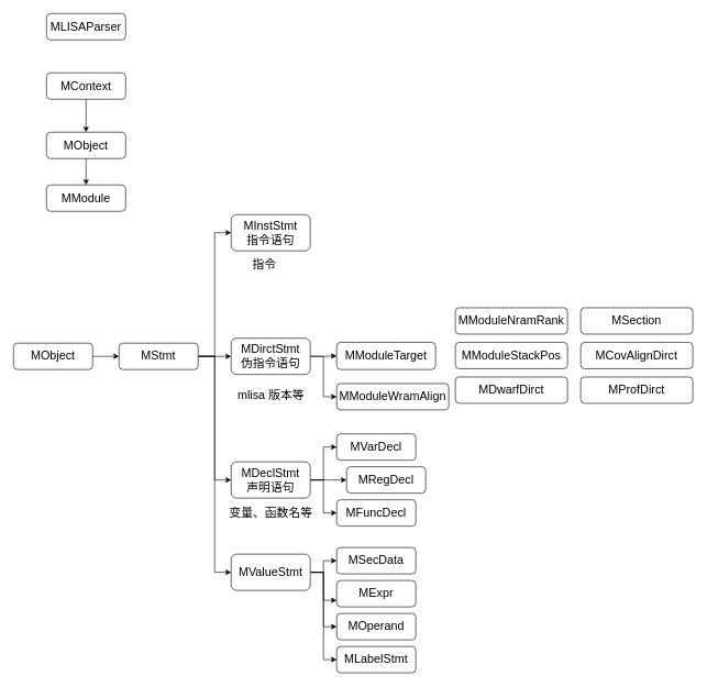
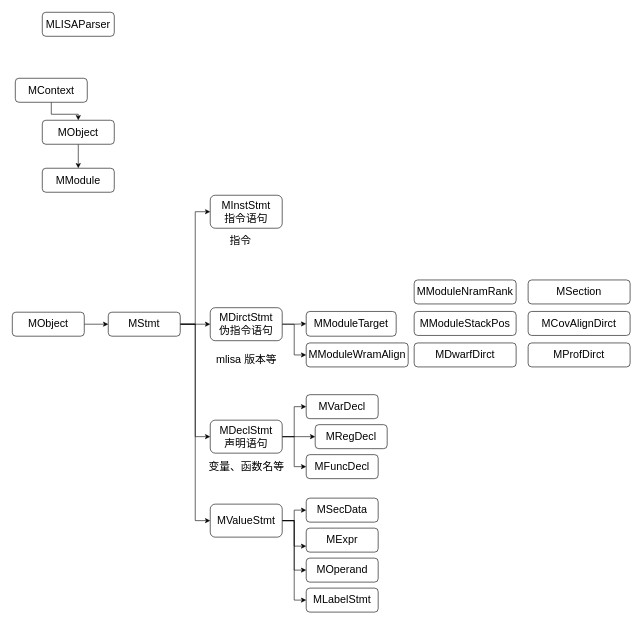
  <mxCell id="0" />
  <mxCell id="1" parent="0" />
  <mxCell id="2" value="&lt;font style=&quot;font-size: 18px;&quot;&gt;MLISAParser&lt;/font&gt;" style="rounded=1;whiteSpace=wrap;html=1;fontSize=12;glass=0;strokeWidth=1;shadow=0;" parent="1" vertex="1"><mxGeometry x="70" y="20" width="120" height="40" as="geometry" /></mxCell>
  <mxCell id="3" value="&lt;font style=&quot;font-size: 18px;&quot;&gt;MModule&lt;/font&gt;" style="rounded=1;whiteSpace=wrap;html=1;fontSize=12;glass=0;strokeWidth=1;shadow=0;" vertex="1" parent="1"><mxGeometry x="70" y="280" width="120" height="40" as="geometry" /></mxCell>
  <mxCell id="4" style="edgeStyle=orthogonalEdgeStyle;rounded=0;orthogonalLoop=1;jettySize=auto;html=1;exitX=0.5;exitY=1;exitDx=0;exitDy=0;entryX=0.5;entryY=0;entryDx=0;entryDy=0;" edge="1" parent="1" source="5" target="3"><mxGeometry relative="1" as="geometry" /></mxCell>
  <mxCell id="5" value="&lt;font style=&quot;font-size: 18px;&quot;&gt;MObject&lt;/font&gt;" style="rounded=1;whiteSpace=wrap;html=1;fontSize=12;glass=0;strokeWidth=1;shadow=0;" vertex="1" parent="1"><mxGeometry x="70" y="200" width="120" height="40" as="geometry" /></mxCell>
  <mxCell id="6" style="edgeStyle=orthogonalEdgeStyle;rounded=0;orthogonalLoop=1;jettySize=auto;html=1;exitX=0.5;exitY=1;exitDx=0;exitDy=0;" edge="1" parent="1" source="7" target="5"><mxGeometry relative="1" as="geometry" /></mxCell>
- <mxCell id="7" value="&lt;font style=&quot;font-size: 18px;&quot;&gt;MContext&lt;/font&gt;" style="rounded=1;whiteSpace=wrap;html=1;fontSize=12;glass=0;strokeWidth=1;shadow=0;" vertex="1" parent="1"><mxGeometry x="70" y="110" width="120" height="40" as="geometry" /></mxCell>
+ <mxCell id="7" value="&lt;font style=&quot;font-size: 18px;&quot;&gt;MContext&lt;/font&gt;" style="rounded=1;whiteSpace=wrap;html=1;fontSize=12;glass=0;strokeWidth=1;shadow=0;" vertex="1" parent="1"><mxGeometry x="25" y="130" width="120" height="40" as="geometry" /></mxCell>
  <mxCell id="8" style="edgeStyle=orthogonalEdgeStyle;rounded=0;orthogonalLoop=1;jettySize=auto;html=1;exitX=1;exitY=0.5;exitDx=0;exitDy=0;" edge="1" parent="1" source="12" target="18"><mxGeometry relative="1" as="geometry" /></mxCell>
  <mxCell id="9" style="edgeStyle=orthogonalEdgeStyle;rounded=0;orthogonalLoop=1;jettySize=auto;html=1;exitX=1;exitY=0.5;exitDx=0;exitDy=0;entryX=0;entryY=0.5;entryDx=0;entryDy=0;" edge="1" parent="1" source="12" target="15"><mxGeometry relative="1" as="geometry" /></mxCell>
  <mxCell id="10" style="edgeStyle=orthogonalEdgeStyle;rounded=0;orthogonalLoop=1;jettySize=auto;html=1;exitX=1;exitY=0.5;exitDx=0;exitDy=0;entryX=0;entryY=0.5;entryDx=0;entryDy=0;" edge="1" parent="1" source="12" target="22"><mxGeometry relative="1" as="geometry" /></mxCell>
  <mxCell id="11" style="edgeStyle=orthogonalEdgeStyle;rounded=0;orthogonalLoop=1;jettySize=auto;html=1;exitX=1;exitY=0.5;exitDx=0;exitDy=0;entryX=0;entryY=0.5;entryDx=0;entryDy=0;" edge="1" parent="1" source="12" target="41"><mxGeometry relative="1" as="geometry" /></mxCell>
  <mxCell id="12" value="&lt;font style=&quot;font-size: 18px;&quot;&gt;MStmt&lt;/font&gt;" style="rounded=1;whiteSpace=wrap;html=1;fontSize=12;glass=0;strokeWidth=1;shadow=0;" vertex="1" parent="1"><mxGeometry x="180" y="520" width="120" height="40" as="geometry" /></mxCell>
  <mxCell id="13" style="edgeStyle=orthogonalEdgeStyle;rounded=0;orthogonalLoop=1;jettySize=auto;html=1;exitX=1;exitY=0.5;exitDx=0;exitDy=0;entryX=0;entryY=0.5;entryDx=0;entryDy=0;" edge="1" parent="1" source="14" target="12"><mxGeometry relative="1" as="geometry" /></mxCell>
  <mxCell id="14" value="&lt;font style=&quot;font-size: 18px;&quot;&gt;MObject&lt;/font&gt;" style="rounded=1;whiteSpace=wrap;html=1;fontSize=12;glass=0;strokeWidth=1;shadow=0;" vertex="1" parent="1"><mxGeometry x="20" y="520" width="120" height="40" as="geometry" /></mxCell>
  <mxCell id="15" value="&lt;font style=&quot;font-size: 18px;&quot;&gt;MInstStmt&lt;br&gt;指令语句&lt;br&gt;&lt;/font&gt;" style="rounded=1;whiteSpace=wrap;html=1;fontSize=12;glass=0;strokeWidth=1;shadow=0;" vertex="1" parent="1"><mxGeometry x="350" y="325" width="120" height="55" as="geometry" /></mxCell>
  <mxCell id="16" style="edgeStyle=orthogonalEdgeStyle;rounded=0;orthogonalLoop=1;jettySize=auto;html=1;exitX=1;exitY=0.5;exitDx=0;exitDy=0;entryX=0;entryY=0.5;entryDx=0;entryDy=0;" edge="1" parent="1" source="18" target="29"><mxGeometry relative="1" as="geometry" /></mxCell>
  <mxCell id="17" style="edgeStyle=orthogonalEdgeStyle;rounded=0;orthogonalLoop=1;jettySize=auto;html=1;exitX=1;exitY=0.5;exitDx=0;exitDy=0;entryX=0;entryY=0.5;entryDx=0;entryDy=0;" edge="1" parent="1" source="18" target="30"><mxGeometry relative="1" as="geometry" /></mxCell>
  <mxCell id="18" value="&lt;font style=&quot;font-size: 18px;&quot;&gt;MDirctStmt&lt;br&gt;伪指令语句&lt;br&gt;&lt;/font&gt;" style="rounded=1;whiteSpace=wrap;html=1;fontSize=12;glass=0;strokeWidth=1;shadow=0;" vertex="1" parent="1"><mxGeometry x="350" y="512.5" width="120" height="55" as="geometry" /></mxCell>
  <mxCell id="19" style="edgeStyle=orthogonalEdgeStyle;rounded=0;orthogonalLoop=1;jettySize=auto;html=1;exitX=1;exitY=0.5;exitDx=0;exitDy=0;entryX=0;entryY=0.5;entryDx=0;entryDy=0;" edge="1" parent="1" source="22" target="26"><mxGeometry relative="1" as="geometry" /></mxCell>
  <mxCell id="20" style="edgeStyle=orthogonalEdgeStyle;rounded=0;orthogonalLoop=1;jettySize=auto;html=1;exitX=1;exitY=0.5;exitDx=0;exitDy=0;entryX=0;entryY=0.5;entryDx=0;entryDy=0;" edge="1" parent="1" source="22" target="27"><mxGeometry relative="1" as="geometry" /></mxCell>
  <mxCell id="21" style="edgeStyle=orthogonalEdgeStyle;rounded=0;orthogonalLoop=1;jettySize=auto;html=1;exitX=1;exitY=0.5;exitDx=0;exitDy=0;entryX=0;entryY=0.5;entryDx=0;entryDy=0;" edge="1" parent="1" source="22" target="28"><mxGeometry relative="1" as="geometry" /></mxCell>
  <mxCell id="22" value="&lt;font style=&quot;font-size: 18px;&quot;&gt;MDeclStmt&lt;br&gt;声明语句&lt;br&gt;&lt;/font&gt;" style="rounded=1;whiteSpace=wrap;html=1;fontSize=12;glass=0;strokeWidth=1;shadow=0;" vertex="1" parent="1"><mxGeometry x="350" y="700" width="120" height="55" as="geometry" /></mxCell>
  <mxCell id="23" value="&lt;font style=&quot;font-size: 18px;&quot;&gt;指令&lt;/font&gt;" style="text;html=1;align=center;verticalAlign=middle;resizable=0;points=[];autosize=1;strokeColor=none;fillColor=none;" vertex="1" parent="1"><mxGeometry x="370" y="380" width="60" height="40" as="geometry" /></mxCell>
  <mxCell id="24" value="&lt;font style=&quot;font-size: 18px;&quot;&gt;mlisa 版本等&lt;/font&gt;" style="text;html=1;align=center;verticalAlign=middle;resizable=0;points=[];autosize=1;strokeColor=none;fillColor=none;" vertex="1" parent="1"><mxGeometry x="350" y="580" width="120" height="40" as="geometry" /></mxCell>
  <mxCell id="25" value="&lt;font style=&quot;font-size: 18px;&quot;&gt;变量、函数名等&lt;/font&gt;" style="text;html=1;align=center;verticalAlign=middle;resizable=0;points=[];autosize=1;strokeColor=none;fillColor=none;" vertex="1" parent="1"><mxGeometry x="335" y="757.5" width="150" height="40" as="geometry" /></mxCell>
  <mxCell id="26" value="&lt;font style=&quot;font-size: 18px;&quot;&gt;MVarDecl&lt;/font&gt;" style="rounded=1;whiteSpace=wrap;html=1;fontSize=12;glass=0;strokeWidth=1;shadow=0;" vertex="1" parent="1"><mxGeometry x="510" y="657.5" width="120" height="40" as="geometry" /></mxCell>
  <mxCell id="27" value="&lt;font style=&quot;font-size: 18px;&quot;&gt;MRegDecl&lt;/font&gt;" style="rounded=1;whiteSpace=wrap;html=1;fontSize=12;glass=0;strokeWidth=1;shadow=0;" vertex="1" parent="1"><mxGeometry x="525" y="707.5" width="120" height="40" as="geometry" /></mxCell>
  <mxCell id="28" value="&lt;font style=&quot;font-size: 18px;&quot;&gt;MFuncDecl&lt;/font&gt;" style="rounded=1;whiteSpace=wrap;html=1;fontSize=12;glass=0;strokeWidth=1;shadow=0;" vertex="1" parent="1"><mxGeometry x="510" y="757.5" width="120" height="40" as="geometry" /></mxCell>
  <mxCell id="29" value="&lt;font style=&quot;font-size: 18px;&quot;&gt;MModuleTarget&lt;/font&gt;" style="rounded=1;whiteSpace=wrap;html=1;fontSize=12;glass=0;strokeWidth=1;shadow=0;" vertex="1" parent="1"><mxGeometry x="510" y="518.75" width="150" height="41.25" as="geometry" /></mxCell>
- <mxCell id="30" value="&lt;font style=&quot;font-size: 18px;&quot;&gt;MModuleWramAlign&lt;/font&gt;" style="rounded=1;whiteSpace=wrap;html=1;fontSize=12;glass=0;strokeWidth=1;shadow=0;" vertex="1" parent="1"><mxGeometry x="510" y="581.25" width="170" height="40" as="geometry" /></mxCell>
+ <mxCell id="30" value="&lt;font style=&quot;font-size: 18px;&quot;&gt;MModuleWramAlign&lt;/font&gt;" style="rounded=1;whiteSpace=wrap;html=1;fontSize=12;glass=0;strokeWidth=1;shadow=0;" vertex="1" parent="1"><mxGeometry x="510" y="571.25" width="170" height="40" as="geometry" /></mxCell>
  <mxCell id="31" value="&lt;font style=&quot;font-size: 18px;&quot;&gt;MModuleNramRank&lt;/font&gt;" style="rounded=1;whiteSpace=wrap;html=1;fontSize=12;glass=0;strokeWidth=1;shadow=0;" vertex="1" parent="1"><mxGeometry x="690" y="466.25" width="170" height="40" as="geometry" /></mxCell>
  <mxCell id="32" value="&lt;font style=&quot;font-size: 18px;&quot;&gt;MModuleStackPos&lt;/font&gt;" style="rounded=1;whiteSpace=wrap;html=1;fontSize=12;glass=0;strokeWidth=1;shadow=0;" vertex="1" parent="1"><mxGeometry x="690" y="518.75" width="170" height="40" as="geometry" /></mxCell>
  <mxCell id="33" value="&lt;font style=&quot;font-size: 18px;&quot;&gt;MDwarfDirct&lt;/font&gt;" style="rounded=1;whiteSpace=wrap;html=1;fontSize=12;glass=0;strokeWidth=1;shadow=0;" vertex="1" parent="1"><mxGeometry x="690" y="571.25" width="170" height="40" as="geometry" /></mxCell>
  <mxCell id="34" value="&lt;font style=&quot;font-size: 18px;&quot;&gt;MSection&lt;/font&gt;" style="rounded=1;whiteSpace=wrap;html=1;fontSize=12;glass=0;strokeWidth=1;shadow=0;" vertex="1" parent="1"><mxGeometry x="880" y="466.25" width="170" height="40" as="geometry" /></mxCell>
  <mxCell id="35" value="&lt;font style=&quot;font-size: 18px;&quot;&gt;MCovAlignDirct&lt;/font&gt;" style="rounded=1;whiteSpace=wrap;html=1;fontSize=12;glass=0;strokeWidth=1;shadow=0;" vertex="1" parent="1"><mxGeometry x="880" y="518.75" width="170" height="40" as="geometry" /></mxCell>
  <mxCell id="36" value="&lt;font style=&quot;font-size: 18px;&quot;&gt;MProfDirct&lt;/font&gt;" style="rounded=1;whiteSpace=wrap;html=1;fontSize=12;glass=0;strokeWidth=1;shadow=0;" vertex="1" parent="1"><mxGeometry x="880" y="571.25" width="170" height="40" as="geometry" /></mxCell>
  <mxCell id="37" style="edgeStyle=orthogonalEdgeStyle;rounded=0;orthogonalLoop=1;jettySize=auto;html=1;exitX=1;exitY=0.5;exitDx=0;exitDy=0;entryX=0;entryY=0.5;entryDx=0;entryDy=0;" edge="1" parent="1" source="41" target="42"><mxGeometry relative="1" as="geometry" /></mxCell>
  <mxCell id="38" style="edgeStyle=orthogonalEdgeStyle;rounded=0;orthogonalLoop=1;jettySize=auto;html=1;exitX=1;exitY=0.5;exitDx=0;exitDy=0;entryX=0;entryY=0.75;entryDx=0;entryDy=0;" edge="1" parent="1" source="41" target="43"><mxGeometry relative="1" as="geometry" /></mxCell>
  <mxCell id="39" style="edgeStyle=orthogonalEdgeStyle;rounded=0;orthogonalLoop=1;jettySize=auto;html=1;exitX=1;exitY=0.5;exitDx=0;exitDy=0;entryX=0;entryY=0.5;entryDx=0;entryDy=0;" edge="1" parent="1" source="41" target="44"><mxGeometry relative="1" as="geometry" /></mxCell>
  <mxCell id="40" style="edgeStyle=orthogonalEdgeStyle;rounded=0;orthogonalLoop=1;jettySize=auto;html=1;exitX=1;exitY=0.5;exitDx=0;exitDy=0;entryX=0;entryY=0.5;entryDx=0;entryDy=0;" edge="1" parent="1" source="41" target="45"><mxGeometry relative="1" as="geometry" /></mxCell>
  <mxCell id="41" value="&lt;font style=&quot;font-size: 18px;&quot;&gt;MValueStmt&lt;br&gt;&lt;/font&gt;" style="rounded=1;whiteSpace=wrap;html=1;fontSize=12;glass=0;strokeWidth=1;shadow=0;" vertex="1" parent="1"><mxGeometry x="350" y="840" width="120" height="55" as="geometry" /></mxCell>
  <mxCell id="42" value="&lt;font style=&quot;font-size: 18px;&quot;&gt;MSecData&lt;/font&gt;" style="rounded=1;whiteSpace=wrap;html=1;fontSize=12;glass=0;strokeWidth=1;shadow=0;" vertex="1" parent="1"><mxGeometry x="510" y="830" width="120" height="40" as="geometry" /></mxCell>
  <mxCell id="43" value="&lt;font style=&quot;font-size: 18px;&quot;&gt;MExpr&lt;/font&gt;" style="rounded=1;whiteSpace=wrap;html=1;fontSize=12;glass=0;strokeWidth=1;shadow=0;" vertex="1" parent="1"><mxGeometry x="510" y="880" width="120" height="40" as="geometry" /></mxCell>
  <mxCell id="44" value="&lt;font style=&quot;font-size: 18px;&quot;&gt;MOperand&lt;/font&gt;" style="rounded=1;whiteSpace=wrap;html=1;fontSize=12;glass=0;strokeWidth=1;shadow=0;" vertex="1" parent="1"><mxGeometry x="510" y="930" width="120" height="40" as="geometry" /></mxCell>
  <mxCell id="45" value="&lt;font style=&quot;font-size: 18px;&quot;&gt;MLabelStmt&lt;/font&gt;" style="rounded=1;whiteSpace=wrap;html=1;fontSize=12;glass=0;strokeWidth=1;shadow=0;" vertex="1" parent="1"><mxGeometry x="510" y="980" width="120" height="40" as="geometry" /></mxCell>
